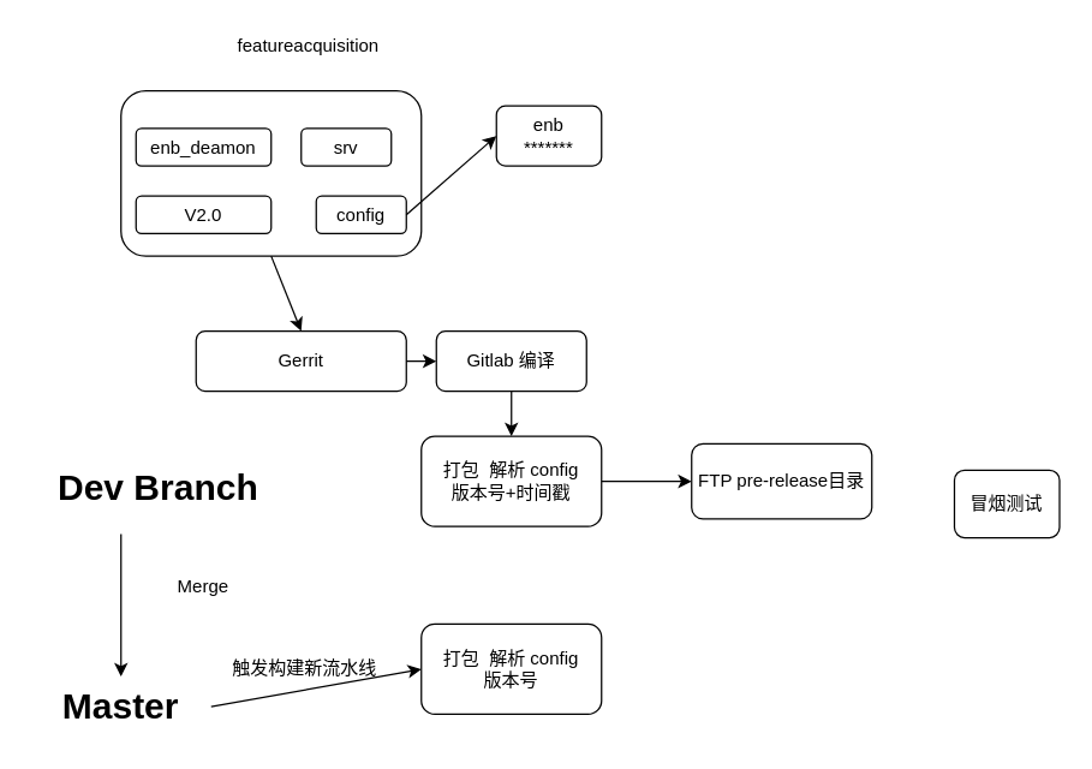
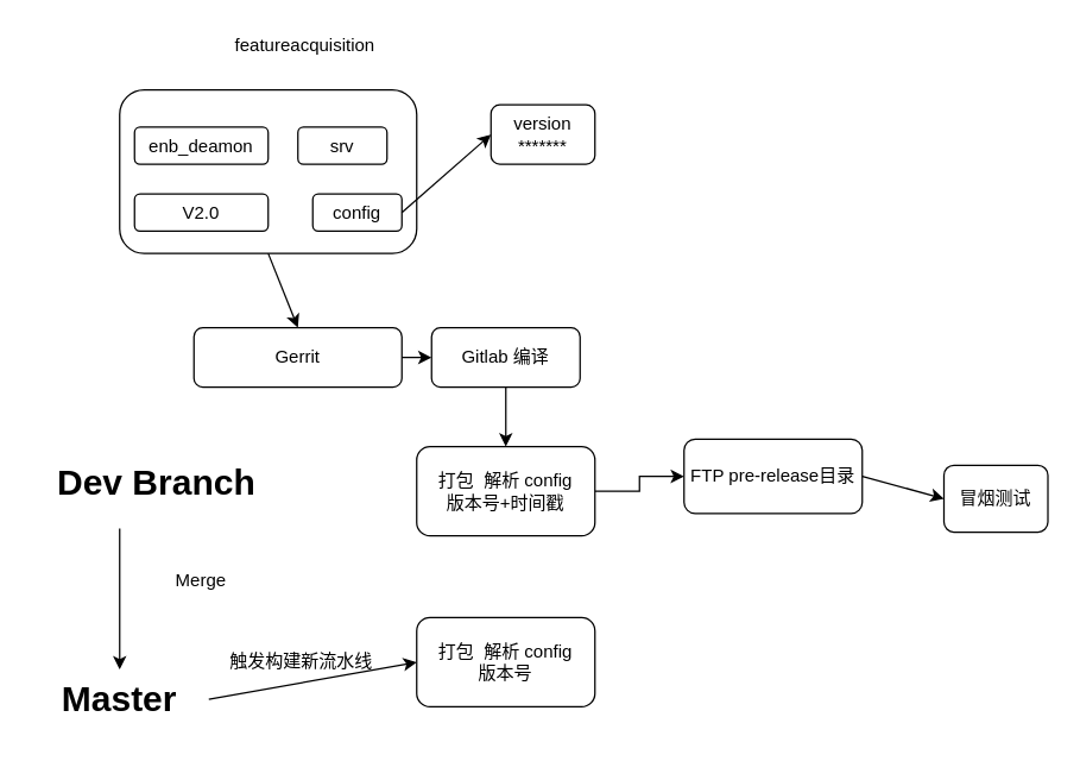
  <mxCell id="0" />
  <mxCell id="1" parent="0" />
  <mxCell id="2" value="" style="rounded=1;whiteSpace=wrap;html=1;horizontal=1;" vertex="1" parent="1"><mxGeometry x="80" y="60" width="200" height="110" as="geometry" /></mxCell>
  <mxCell id="3" value="featureacquisition" style="text;html=1;strokeColor=none;fillColor=none;align=center;verticalAlign=middle;whiteSpace=wrap;rounded=0;" vertex="1" parent="1"><mxGeometry x="115" y="20" width="180" height="20" as="geometry" /></mxCell>
  <mxCell id="4" value="enb_deamon" style="rounded=1;whiteSpace=wrap;html=1;" vertex="1" parent="1"><mxGeometry x="90" y="85" width="90" height="25" as="geometry" /></mxCell>
  <mxCell id="5" value="srv" style="rounded=1;whiteSpace=wrap;html=1;" vertex="1" parent="1"><mxGeometry x="200" y="85" width="60" height="25" as="geometry" /></mxCell>
  <mxCell id="6" value="V2.0" style="rounded=1;whiteSpace=wrap;html=1;" vertex="1" parent="1"><mxGeometry x="90" y="130" width="90" height="25" as="geometry" /></mxCell>
  <mxCell id="7" value="config" style="rounded=1;whiteSpace=wrap;html=1;" vertex="1" parent="1"><mxGeometry x="210" y="130" width="60" height="25" as="geometry" /></mxCell>
- <mxCell id="8" value="enb&lt;br&gt;*******" style="rounded=1;whiteSpace=wrap;html=1;" vertex="1" parent="1"><mxGeometry x="330" y="70" width="70" height="40" as="geometry" /></mxCell>
+ <mxCell id="8" value="version&lt;br&gt;*******" style="rounded=1;whiteSpace=wrap;html=1;" vertex="1" parent="1"><mxGeometry x="330" y="70" width="70" height="40" as="geometry" /></mxCell>
  <mxCell id="9" value="" style="endArrow=classic;html=1;exitX=1;exitY=0.5;exitDx=0;exitDy=0;entryX=0;entryY=0.5;entryDx=0;entryDy=0;" edge="1" parent="1" source="7" target="8"><mxGeometry width="50" height="50" relative="1" as="geometry"><mxPoint x="290" y="200" as="sourcePoint" /><mxPoint x="340" y="150" as="targetPoint" /></mxGeometry></mxCell>
  <mxCell id="10" value="Gerrit" style="rounded=1;whiteSpace=wrap;html=1;" vertex="1" parent="1"><mxGeometry x="130" y="220" width="140" height="40" as="geometry" /></mxCell>
  <mxCell id="11" value="" style="endArrow=classic;html=1;entryX=0.5;entryY=0;entryDx=0;entryDy=0;exitX=0.5;exitY=1;exitDx=0;exitDy=0;" edge="1" parent="1" source="2" target="10"><mxGeometry width="50" height="50" relative="1" as="geometry"><mxPoint x="30" y="230" as="sourcePoint" /><mxPoint x="80" y="180" as="targetPoint" /></mxGeometry></mxCell>
  <mxCell id="12" value="Gitlab&amp;nbsp;编译" style="rounded=1;whiteSpace=wrap;html=1;" vertex="1" parent="1"><mxGeometry x="290" y="220" width="100" height="40" as="geometry" /></mxCell>
  <mxCell id="13" value="" style="endArrow=classic;html=1;entryX=0;entryY=0.5;entryDx=0;entryDy=0;exitX=1;exitY=0.5;exitDx=0;exitDy=0;" edge="1" parent="1" source="10" target="12"><mxGeometry width="50" height="50" relative="1" as="geometry"><mxPoint x="210" y="350" as="sourcePoint" /><mxPoint x="260" y="300" as="targetPoint" /></mxGeometry></mxCell>
  <mxCell id="14" style="edgeStyle=orthogonalEdgeStyle;rounded=0;orthogonalLoop=1;jettySize=auto;html=1;exitX=1;exitY=0.5;exitDx=0;exitDy=0;entryX=0;entryY=0.5;entryDx=0;entryDy=0;" edge="1" parent="1" source="15" target="17"><mxGeometry relative="1" as="geometry" /></mxCell>
- <mxCell id="15" value="打包&amp;nbsp; 解析 config&lt;br&gt;版本号+时间戳" style="rounded=1;whiteSpace=wrap;html=1;" vertex="1" parent="1"><mxGeometry x="280" y="290" width="120" height="60" as="geometry" /></mxCell>
+ <mxCell id="15" value="打包&amp;nbsp; 解析 config&lt;br&gt;版本号+时间戳" style="rounded=1;whiteSpace=wrap;html=1;" vertex="1" parent="1"><mxGeometry x="280" y="300" width="120" height="60" as="geometry" /></mxCell>
  <mxCell id="16" value="" style="endArrow=classic;html=1;entryX=0.5;entryY=0;entryDx=0;entryDy=0;exitX=0.5;exitY=1;exitDx=0;exitDy=0;" edge="1" parent="1" source="12" target="15"><mxGeometry width="50" height="50" relative="1" as="geometry"><mxPoint x="170" y="350" as="sourcePoint" /><mxPoint x="220" y="300" as="targetPoint" /></mxGeometry></mxCell>
  <mxCell id="17" value="FTP pre-release目录" style="rounded=1;whiteSpace=wrap;html=1;" vertex="1" parent="1"><mxGeometry x="460" y="295" width="120" height="50" as="geometry" /></mxCell>
  <mxCell id="18" value="冒烟测试" style="rounded=1;whiteSpace=wrap;html=1;" vertex="1" parent="1"><mxGeometry x="635" y="312.5" width="70" height="45" as="geometry" /></mxCell>
+ <mxCell id="19" value="" style="endArrow=classic;html=1;entryX=0;entryY=0.5;entryDx=0;entryDy=0;exitX=1;exitY=0.5;exitDx=0;exitDy=0;" edge="1" parent="1" source="17" target="18"><mxGeometry width="50" height="50" relative="1" as="geometry"><mxPoint x="580" y="410" as="sourcePoint" /><mxPoint x="630" y="360" as="targetPoint" /></mxGeometry></mxCell>
  <mxCell id="20" value="&lt;font style=&quot;font-size: 24px&quot;&gt;&lt;b&gt;Dev Branch&lt;/b&gt;&lt;/font&gt;" style="text;html=1;strokeColor=none;fillColor=none;align=center;verticalAlign=middle;whiteSpace=wrap;rounded=0;" vertex="1" parent="1"><mxGeometry x="30" y="300" width="150" height="50" as="geometry" /></mxCell>
  <mxCell id="21" value="&lt;span style=&quot;font-size: 24px&quot;&gt;&lt;b&gt;Master&lt;/b&gt;&lt;/span&gt;" style="text;html=1;strokeColor=none;fillColor=none;align=center;verticalAlign=middle;whiteSpace=wrap;rounded=0;" vertex="1" parent="1"><mxGeometry x="20" y="450" width="120" height="40" as="geometry" /></mxCell>
  <mxCell id="22" value="打包&amp;nbsp; 解析 config&lt;br&gt;版本号" style="rounded=1;whiteSpace=wrap;html=1;" vertex="1" parent="1"><mxGeometry x="280" y="415" width="120" height="60" as="geometry" /></mxCell>
  <mxCell id="23" value="" style="endArrow=classic;html=1;entryX=0.5;entryY=0;entryDx=0;entryDy=0;" edge="1" parent="1" target="21"><mxGeometry width="50" height="50" relative="1" as="geometry"><mxPoint x="80" y="355" as="sourcePoint" /><mxPoint x="100" y="360" as="targetPoint" /></mxGeometry></mxCell>
  <mxCell id="24" value="Merge" style="text;html=1;strokeColor=none;fillColor=none;align=center;verticalAlign=middle;whiteSpace=wrap;rounded=0;" vertex="1" parent="1"><mxGeometry x="115" y="380" width="40" height="20" as="geometry" /></mxCell>
  <mxCell id="25" value="" style="endArrow=classic;html=1;entryX=0;entryY=0.5;entryDx=0;entryDy=0;exitX=1;exitY=0.5;exitDx=0;exitDy=0;" edge="1" parent="1" source="21" target="22"><mxGeometry width="50" height="50" relative="1" as="geometry"><mxPoint x="190" y="570" as="sourcePoint" /><mxPoint x="240" y="520" as="targetPoint" /></mxGeometry></mxCell>
  <mxCell id="26" value="触发构建新流水线" style="text;html=1;strokeColor=none;fillColor=none;align=center;verticalAlign=middle;whiteSpace=wrap;rounded=0;" vertex="1" parent="1"><mxGeometry x="145" y="430" width="115" height="30" as="geometry" /></mxCell>
